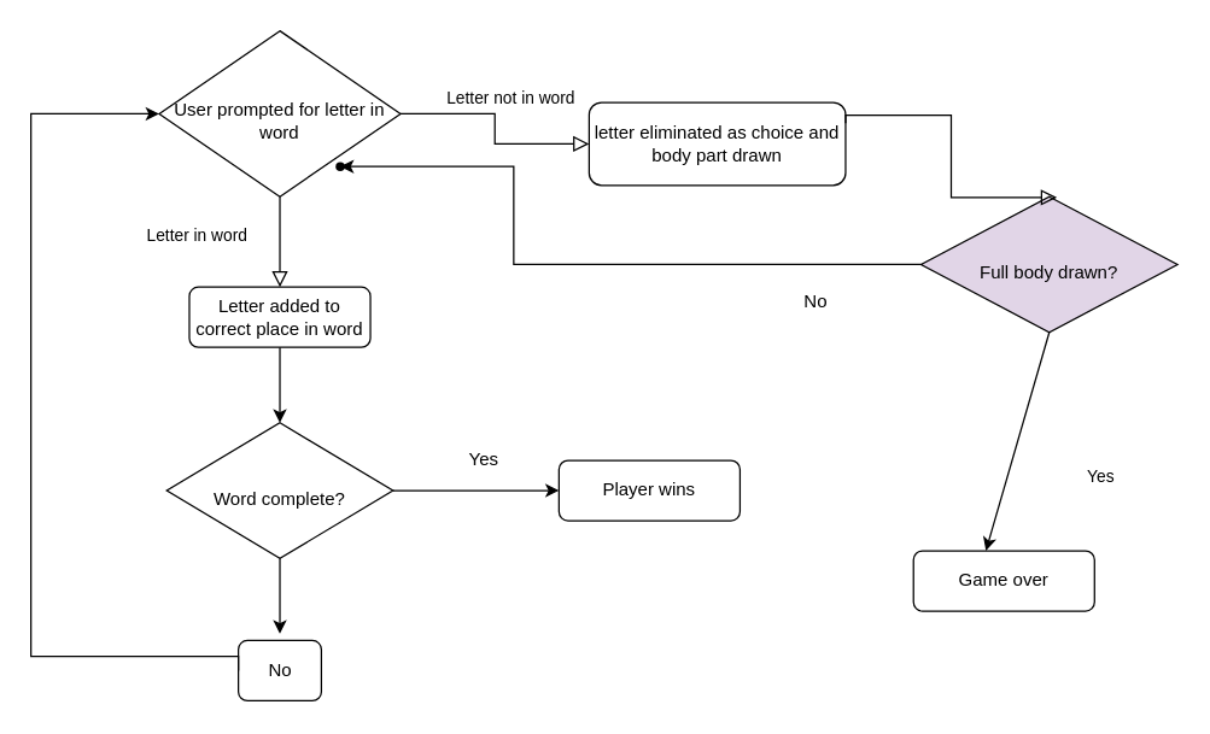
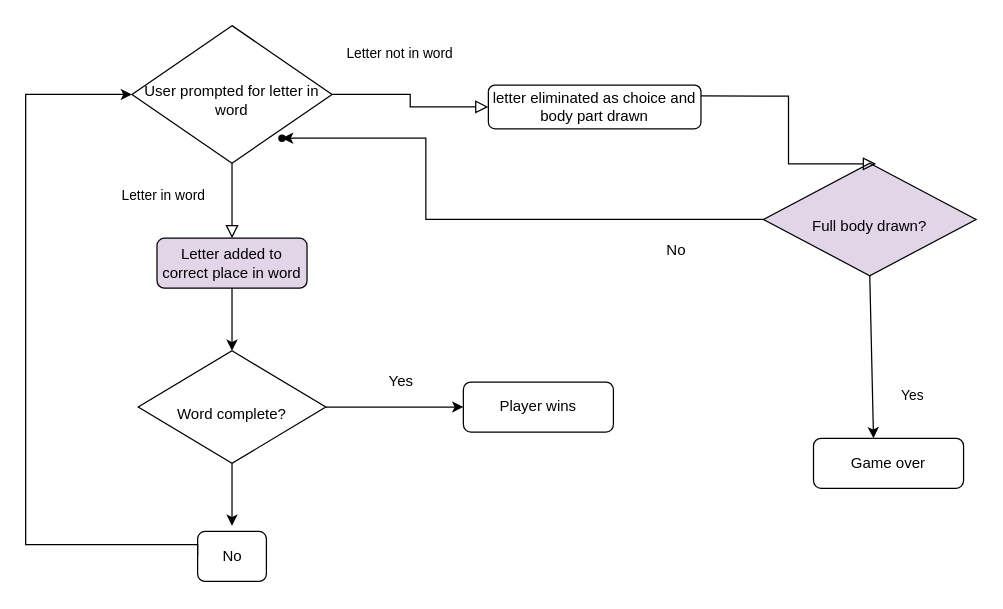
  <mxCell id="0" />
  <mxCell id="1" parent="0" />
  <mxCell id="2" value="Letter in word" style="rounded=0;html=1;jettySize=auto;orthogonalLoop=1;fontSize=11;endArrow=block;endFill=0;endSize=8;strokeWidth=1;shadow=0;labelBackgroundColor=none;edgeStyle=orthogonalEdgeStyle;entryX=0.5;entryY=0;entryDx=0;entryDy=0;" parent="1" source="4" target="6" edge="1"><mxGeometry x="-0.143" y="-55" relative="1" as="geometry"><mxPoint as="offset" /><mxPoint x="185" y="170" as="targetPoint" /></mxGeometry></mxCell>
  <mxCell id="3" value="Letter not in word" style="edgeStyle=orthogonalEdgeStyle;rounded=0;html=1;jettySize=auto;orthogonalLoop=1;fontSize=11;endArrow=block;endFill=0;endSize=8;strokeWidth=1;shadow=0;labelBackgroundColor=none;" parent="1" source="4" target="5" edge="1"><mxGeometry x="-0.077" y="18" relative="1" as="geometry"><mxPoint x="-8" y="-15" as="offset" /></mxGeometry></mxCell>
  <mxCell id="4" value="&lt;br&gt;User prompted for letter in word" style="rhombus;whiteSpace=wrap;html=1;shadow=0;fontFamily=Helvetica;fontSize=12;align=center;strokeWidth=1;spacing=6;spacingTop=-4;" parent="1" vertex="1"><mxGeometry x="105" y="20" width="160" height="110" as="geometry" /></mxCell>
- <mxCell id="5" value="letter eliminated as choice and body part drawn" style="rounded=1;whiteSpace=wrap;html=1;fontSize=12;glass=0;strokeWidth=1;shadow=0;" parent="1" vertex="1"><mxGeometry x="390" y="67.5" width="170" height="55" as="geometry" /></mxCell>
- <mxCell id="6" value="Letter added to correct place in word" style="rounded=1;whiteSpace=wrap;html=1;fontSize=12;glass=0;strokeWidth=1;shadow=0;" parent="1" vertex="1"><mxGeometry x="125" y="190" width="120" height="40" as="geometry" /></mxCell>
+ <mxCell id="5" value="letter eliminated as choice and body part drawn" style="rounded=1;whiteSpace=wrap;html=1;fontSize=12;glass=0;strokeWidth=1;shadow=0;" parent="1" vertex="1"><mxGeometry x="390" y="67.5" width="170" height="35" as="geometry" /></mxCell>
+ <mxCell id="6" value="Letter added to correct place in word" style="rounded=1;whiteSpace=wrap;html=1;fontSize=12;glass=0;strokeWidth=1;shadow=0;fillColor=#e1d5e7;" parent="1" vertex="1"><mxGeometry x="125" y="190" width="120" height="40" as="geometry" /></mxCell>
  <mxCell id="7" value="" style="edgeStyle=orthogonalEdgeStyle;rounded=0;orthogonalLoop=1;jettySize=auto;html=1;" edge="1" parent="1" source="8" target="12"><mxGeometry relative="1" as="geometry"><Array as="points"><mxPoint x="340" y="175" /><mxPoint x="340" y="110" /></Array></mxGeometry></mxCell>
  <mxCell id="8" value="&lt;br&gt;Full body drawn?" style="rhombus;whiteSpace=wrap;html=1;shadow=0;fontFamily=Helvetica;fontSize=12;align=center;strokeWidth=1;spacing=6;spacingTop=-4;fillColor=#e1d5e7;" vertex="1" parent="1"><mxGeometry x="610" y="130" width="170" height="90" as="geometry" /></mxCell>
  <mxCell id="9" value="Yes" style="edgeStyle=orthogonalEdgeStyle;rounded=0;html=1;jettySize=auto;orthogonalLoop=1;fontSize=11;endArrow=block;endFill=0;endSize=8;strokeWidth=1;shadow=0;labelBackgroundColor=none;exitX=1;exitY=0.25;exitDx=0;exitDy=0;" edge="1" parent="1" source="5"><mxGeometry x="1" y="-186" relative="1" as="geometry"><mxPoint x="29" y="-1" as="offset" /><mxPoint x="650" y="130" as="sourcePoint" /><mxPoint x="700" y="130.5" as="targetPoint" /><Array as="points"><mxPoint x="630" y="76" /><mxPoint x="630" y="131" /></Array></mxGeometry></mxCell>
- <mxCell id="10" value="Game over" style="rounded=1;whiteSpace=wrap;html=1;fontSize=12;glass=0;strokeWidth=1;shadow=0;" vertex="1" parent="1"><mxGeometry x="605" y="365" width="120" height="40" as="geometry" /></mxCell>
+ <mxCell id="10" value="Game over" style="rounded=1;whiteSpace=wrap;html=1;fontSize=12;glass=0;strokeWidth=1;shadow=0;" vertex="1" parent="1"><mxGeometry x="650" y="350" width="120" height="40" as="geometry" /></mxCell>
  <mxCell id="11" value="" style="endArrow=classic;html=1;rounded=0;exitX=0.5;exitY=1;exitDx=0;exitDy=0;entryX=0.4;entryY=0;entryDx=0;entryDy=0;entryPerimeter=0;" edge="1" parent="1" source="8" target="10"><mxGeometry width="50" height="50" relative="1" as="geometry"><mxPoint x="740" y="180" as="sourcePoint" /><mxPoint x="790" y="130" as="targetPoint" /></mxGeometry></mxCell>
  <mxCell id="12" value="" style="shape=waypoint;sketch=0;size=6;pointerEvents=1;points=[];fillColor=default;resizable=0;rotatable=0;perimeter=centerPerimeter;snapToPoint=1;shadow=0;strokeWidth=1;spacing=6;spacingTop=-4;" vertex="1" parent="1"><mxGeometry x="205" y="90" width="40" height="40" as="geometry" /></mxCell>
  <mxCell id="13" value="No" style="text;html=1;align=center;verticalAlign=middle;resizable=0;points=[];autosize=1;strokeColor=none;fillColor=none;" vertex="1" parent="1"><mxGeometry x="520" y="185" width="40" height="30" as="geometry" /></mxCell>
  <mxCell id="14" value="&lt;br&gt;Word complete?" style="rhombus;whiteSpace=wrap;html=1;shadow=0;fontFamily=Helvetica;fontSize=12;align=center;strokeWidth=1;spacing=6;spacingTop=-4;" vertex="1" parent="1"><mxGeometry x="110" y="280" width="150" height="90" as="geometry" /></mxCell>
  <mxCell id="15" value="" style="endArrow=classic;html=1;rounded=0;exitX=1;exitY=0.5;exitDx=0;exitDy=0;" edge="1" parent="1" source="14"><mxGeometry width="50" height="50" relative="1" as="geometry"><mxPoint x="264" y="324.5" as="sourcePoint" /><mxPoint x="370" y="325" as="targetPoint" /></mxGeometry></mxCell>
  <mxCell id="16" value="Player wins" style="rounded=1;whiteSpace=wrap;html=1;fontSize=12;glass=0;strokeWidth=1;shadow=0;" vertex="1" parent="1"><mxGeometry x="370" y="305" width="120" height="40" as="geometry" /></mxCell>
  <mxCell id="17" value="" style="endArrow=classic;html=1;rounded=0;exitX=0.5;exitY=1;exitDx=0;exitDy=0;entryX=0.5;entryY=0;entryDx=0;entryDy=0;" edge="1" parent="1" source="6" target="14"><mxGeometry width="50" height="50" relative="1" as="geometry"><mxPoint x="390" y="230" as="sourcePoint" /><mxPoint x="440" y="180" as="targetPoint" /></mxGeometry></mxCell>
  <mxCell id="18" value="Yes" style="text;html=1;align=center;verticalAlign=middle;resizable=0;points=[];autosize=1;strokeColor=none;fillColor=none;" vertex="1" parent="1"><mxGeometry x="300" y="290" width="40" height="30" as="geometry" /></mxCell>
  <mxCell id="19" value="" style="endArrow=classic;html=1;rounded=0;exitX=0.5;exitY=1;exitDx=0;exitDy=0;" edge="1" parent="1" source="14"><mxGeometry width="50" height="50" relative="1" as="geometry"><mxPoint x="190" y="410" as="sourcePoint" /><mxPoint x="185" y="420" as="targetPoint" /></mxGeometry></mxCell>
  <mxCell id="20" value="No" style="rounded=1;whiteSpace=wrap;html=1;fontSize=12;glass=0;strokeWidth=1;shadow=0;" vertex="1" parent="1"><mxGeometry x="157.5" y="424.5" width="55" height="40" as="geometry" /></mxCell>
  <mxCell id="21" value="" style="edgeStyle=orthogonalEdgeStyle;rounded=0;orthogonalLoop=1;jettySize=auto;html=1;exitX=0;exitY=0.5;exitDx=0;exitDy=0;entryX=0;entryY=0.5;entryDx=0;entryDy=0;" edge="1" parent="1" source="20" target="4"><mxGeometry relative="1" as="geometry"><mxPoint x="385" y="435" as="sourcePoint" /><mxPoint x="20" y="110" as="targetPoint" /><Array as="points"><mxPoint x="158" y="435" /><mxPoint x="20" y="435" /><mxPoint x="20" y="75" /></Array></mxGeometry></mxCell>
